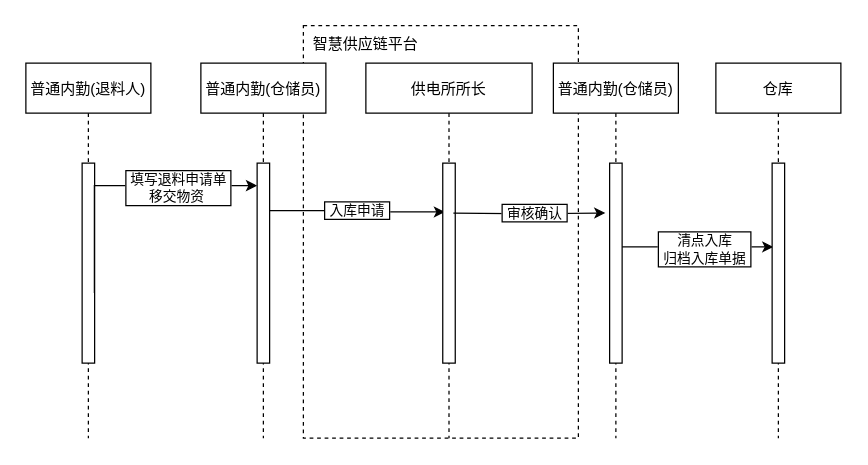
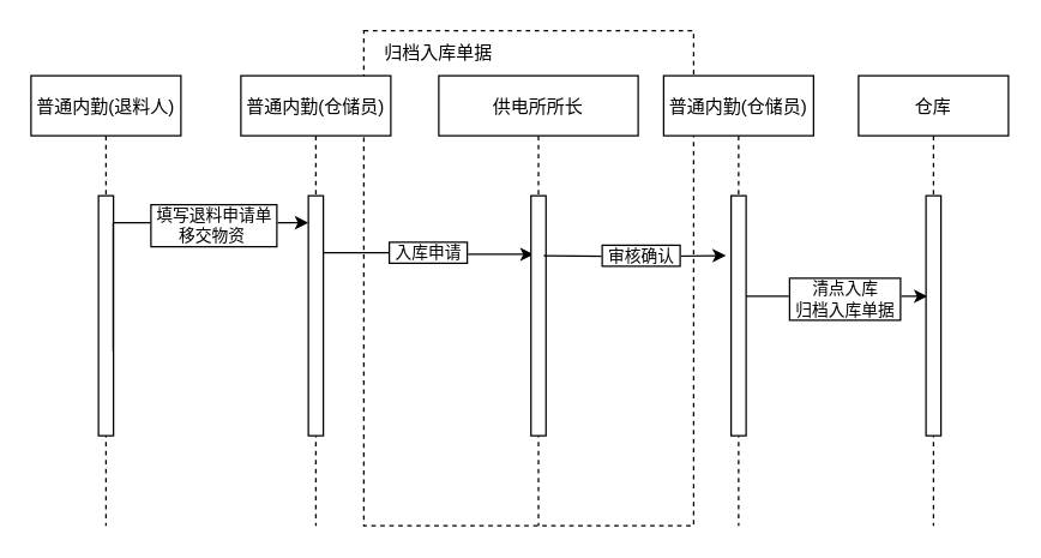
  <mxCell id="0" />
  <mxCell id="1" parent="0" />
  <mxCell id="2" value="" style="group" parent="1" vertex="1" connectable="0"><mxGeometry x="242" y="20" width="220" height="330" as="geometry" /></mxCell>
  <mxCell id="3" value="" style="rounded=0;whiteSpace=wrap;html=1;dashed=1;" parent="2" vertex="1"><mxGeometry width="220.0" height="330" as="geometry" /></mxCell>
- <mxCell id="4" value="智慧供应链平台" style="text;html=1;strokeColor=none;fillColor=none;align=center;verticalAlign=middle;whiteSpace=wrap;rounded=0;dashed=1;" parent="2" vertex="1"><mxGeometry width="100.0" height="30" as="geometry" /></mxCell>
+ <mxCell id="4" value="归档入库单据" style="text;html=1;strokeColor=none;fillColor=none;align=center;verticalAlign=middle;whiteSpace=wrap;rounded=0;dashed=1;" parent="2" vertex="1"><mxGeometry width="100.0" height="30" as="geometry" /></mxCell>
  <mxCell id="5" value="普通内勤(退料人)" style="shape=umlLifeline;perimeter=lifelinePerimeter;container=1;collapsible=0;recursiveResize=0;rounded=0;shadow=0;strokeWidth=1;" parent="1" vertex="1"><mxGeometry x="20" y="50" width="100" height="300" as="geometry" /></mxCell>
  <mxCell id="6" value="" style="points=[];perimeter=orthogonalPerimeter;rounded=0;shadow=0;strokeWidth=1;" parent="5" vertex="1"><mxGeometry x="45" y="80" width="10" height="160" as="geometry" /></mxCell>
  <mxCell id="7" value="" style="edgeStyle=orthogonalEdgeStyle;rounded=0;orthogonalLoop=1;jettySize=auto;html=1;entryX=0.18;entryY=0.244;entryDx=0;entryDy=0;entryPerimeter=0;" parent="1" target="14" edge="1"><mxGeometry relative="1" as="geometry"><mxPoint x="209.5" y="168" as="sourcePoint" /><mxPoint x="332" y="168" as="targetPoint" /><Array as="points"><mxPoint x="280" y="168" /></Array></mxGeometry></mxCell>
  <mxCell id="8" value="&amp;nbsp;入库申请&amp;nbsp;" style="edgeLabel;html=1;align=center;verticalAlign=middle;resizable=0;points=[];labelBorderColor=default;" parent="7" vertex="1" connectable="0"><mxGeometry x="-0.143" y="1" relative="1" as="geometry"><mxPoint x="12" as="offset" /></mxGeometry></mxCell>
  <mxCell id="9" value="普通内勤(仓储员)" style="shape=umlLifeline;perimeter=lifelinePerimeter;container=1;collapsible=0;recursiveResize=0;rounded=0;shadow=0;strokeWidth=1;" parent="1" vertex="1"><mxGeometry x="160" y="50" width="100" height="300" as="geometry" /></mxCell>
  <mxCell id="10" value="" style="edgeStyle=orthogonalEdgeStyle;rounded=0;orthogonalLoop=1;jettySize=auto;html=1;exitX=0.98;exitY=0.649;exitDx=0;exitDy=0;exitPerimeter=0;" parent="9" source="6" edge="1"><mxGeometry relative="1" as="geometry"><mxPoint x="-88" y="98" as="sourcePoint" /><mxPoint x="45" y="98" as="targetPoint" /><Array as="points"><mxPoint x="-85" y="98" /></Array></mxGeometry></mxCell>
  <mxCell id="11" value="&amp;nbsp;填写退料申请单&amp;nbsp;&lt;br&gt;移交物资&amp;nbsp;" style="edgeLabel;html=1;align=center;verticalAlign=middle;resizable=0;points=[];labelBorderColor=default;" parent="10" vertex="1" connectable="0"><mxGeometry x="0.258" y="-1" relative="1" as="geometry"><mxPoint x="17" as="offset" /></mxGeometry></mxCell>
  <mxCell id="12" value="" style="points=[];perimeter=orthogonalPerimeter;rounded=0;shadow=0;strokeWidth=1;" parent="9" vertex="1"><mxGeometry x="45" y="80" width="10" height="160" as="geometry" /></mxCell>
  <mxCell id="13" value="供电所所长" style="shape=umlLifeline;perimeter=lifelinePerimeter;container=1;collapsible=0;recursiveResize=0;rounded=0;shadow=0;strokeWidth=1;" parent="1" vertex="1"><mxGeometry x="292" y="50" width="133" height="300" as="geometry" /></mxCell>
  <mxCell id="14" value="" style="points=[];perimeter=orthogonalPerimeter;rounded=0;shadow=0;strokeWidth=1;" parent="13" vertex="1"><mxGeometry x="61.5" y="80" width="10" height="160" as="geometry" /></mxCell>
  <mxCell id="15" value="" style="edgeStyle=orthogonalEdgeStyle;rounded=0;orthogonalLoop=1;jettySize=auto;html=1;entryX=-0.34;entryY=0.249;entryDx=0;entryDy=0;entryPerimeter=0;" parent="13" target="20" edge="1"><mxGeometry relative="1" as="geometry"><mxPoint x="70" y="120" as="sourcePoint" /><mxPoint x="184.3" y="121.04" as="targetPoint" /><Array as="points" /></mxGeometry></mxCell>
  <mxCell id="16" value="&amp;nbsp;审核确认&amp;nbsp;" style="edgeLabel;html=1;align=center;verticalAlign=middle;resizable=0;points=[];labelBorderColor=default;" parent="15" vertex="1" connectable="0"><mxGeometry x="-0.143" y="1" relative="1" as="geometry"><mxPoint x="12" as="offset" /></mxGeometry></mxCell>
  <mxCell id="17" value="" style="edgeStyle=orthogonalEdgeStyle;rounded=0;orthogonalLoop=1;jettySize=auto;html=1;entryX=0.1;entryY=0.419;entryDx=0;entryDy=0;entryPerimeter=0;" parent="1" source="19" target="22" edge="1"><mxGeometry relative="1" as="geometry"><mxPoint x="572" y="210" as="targetPoint" /><Array as="points"><mxPoint x="502" y="197" /><mxPoint x="502" y="197" /></Array></mxGeometry></mxCell>
  <mxCell id="18" value="清点入库&lt;br&gt;&amp;nbsp;归档入库单据&amp;nbsp;" style="edgeLabel;html=1;align=center;verticalAlign=middle;resizable=0;points=[];labelBorderColor=default;" parent="17" vertex="1" connectable="0"><mxGeometry x="0.324" y="-1" relative="1" as="geometry"><mxPoint x="-13" as="offset" /></mxGeometry></mxCell>
  <mxCell id="19" value="普通内勤(仓储员)" style="shape=umlLifeline;perimeter=lifelinePerimeter;container=1;collapsible=0;recursiveResize=0;rounded=0;shadow=0;strokeWidth=1;" parent="1" vertex="1"><mxGeometry x="442" y="50" width="100" height="300" as="geometry" /></mxCell>
  <mxCell id="20" value="" style="points=[];perimeter=orthogonalPerimeter;rounded=0;shadow=0;strokeWidth=1;" parent="19" vertex="1"><mxGeometry x="45" y="80" width="10" height="160" as="geometry" /></mxCell>
  <mxCell id="21" value="仓库" style="shape=umlLifeline;perimeter=lifelinePerimeter;container=1;collapsible=0;recursiveResize=0;rounded=0;shadow=0;strokeWidth=1;" parent="1" vertex="1"><mxGeometry x="572" y="50" width="100" height="300" as="geometry" /></mxCell>
  <mxCell id="22" value="" style="points=[];perimeter=orthogonalPerimeter;rounded=0;shadow=0;strokeWidth=1;" parent="21" vertex="1"><mxGeometry x="45" y="80" width="10" height="160" as="geometry" /></mxCell>
